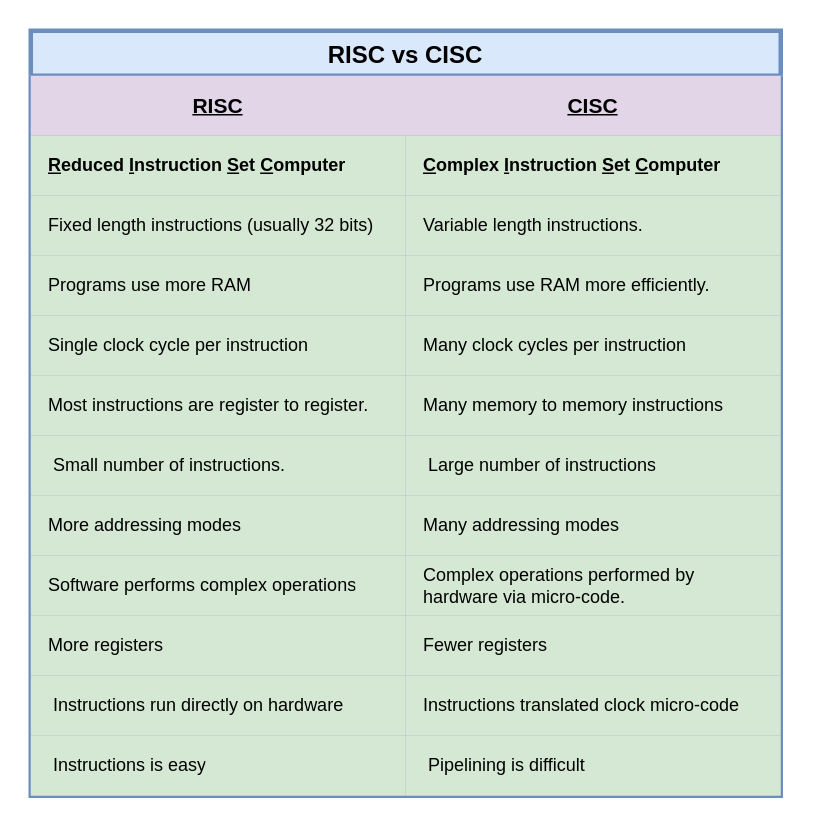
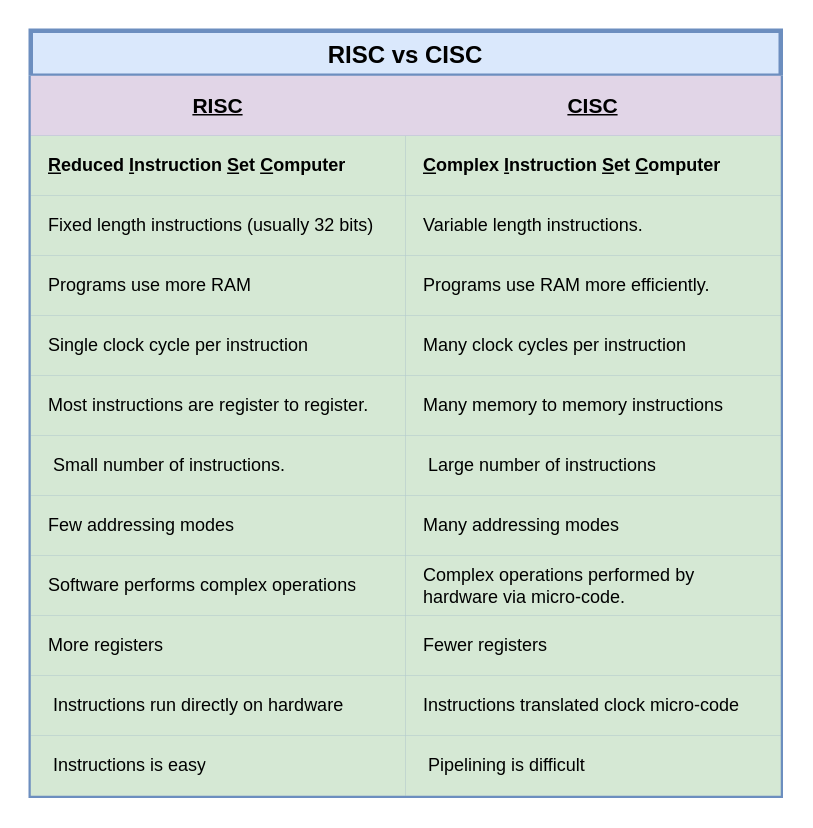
  <mxCell id="0" />
  <mxCell id="1" parent="0" />
  <mxCell id="2" value="RISC vs CISC" style="shape=table;startSize=30;container=1;collapsible=0;childLayout=tableLayout;fontStyle=1;fillColor=#dae8fc;strokeColor=#6c8ebf;strokeWidth=3;fontSize=16;" parent="1" vertex="1"><mxGeometry x="20" y="20" width="500" height="510" as="geometry" /></mxCell>
  <mxCell id="3" value="" style="shape=tableRow;horizontal=0;startSize=0;swimlaneHead=0;swimlaneBody=0;top=0;left=0;bottom=0;right=0;collapsible=0;dropTarget=0;fillColor=#e1d5e7;points=[[0,0.5],[1,0.5]];portConstraint=eastwest;strokeColor=#9673a6;" parent="2" vertex="1"><mxGeometry y="30" width="500" height="40" as="geometry" /></mxCell>
  <mxCell id="4" value="&lt;b&gt;&lt;u&gt;&lt;font style=&quot;font-size: 14px&quot;&gt;RISC&lt;/font&gt;&lt;/u&gt;&lt;/b&gt;" style="shape=partialRectangle;html=1;whiteSpace=wrap;connectable=0;overflow=hidden;fillColor=none;top=0;left=0;bottom=0;right=0;pointerEvents=1;strokeWidth=2;" parent="3" vertex="1"><mxGeometry width="250" height="40" as="geometry"><mxRectangle width="250" height="40" as="alternateBounds" /></mxGeometry></mxCell>
  <mxCell id="5" value="&lt;b&gt;&lt;u&gt;&lt;font style=&quot;font-size: 14px&quot;&gt;CISC&lt;/font&gt;&lt;/u&gt;&lt;/b&gt;" style="shape=partialRectangle;html=1;whiteSpace=wrap;connectable=0;overflow=hidden;fillColor=none;top=0;left=0;bottom=0;right=0;pointerEvents=1;strokeWidth=2;" parent="3" vertex="1"><mxGeometry x="250" width="250" height="40" as="geometry"><mxRectangle width="250" height="40" as="alternateBounds" /></mxGeometry></mxCell>
  <mxCell id="6" value="" style="shape=tableRow;horizontal=0;startSize=0;swimlaneHead=0;swimlaneBody=0;top=0;left=0;bottom=0;right=0;collapsible=0;dropTarget=0;fillColor=none;points=[[0,0.5],[1,0.5]];portConstraint=eastwest;" parent="2" vertex="1"><mxGeometry y="70" width="500" height="40" as="geometry" /></mxCell>
  <mxCell id="7" value="&lt;b&gt;&amp;nbsp; &amp;nbsp;&lt;u&gt;R&lt;/u&gt;educed &lt;u&gt;I&lt;/u&gt;nstruction &lt;u&gt;S&lt;/u&gt;et &lt;u&gt;C&lt;/u&gt;omputer&lt;/b&gt;" style="shape=partialRectangle;html=1;whiteSpace=wrap;connectable=0;overflow=hidden;fillColor=#d5e8d4;top=0;left=0;bottom=0;right=0;pointerEvents=1;align=left;strokeColor=#82b366;strokeWidth=3;" parent="6" vertex="1"><mxGeometry width="250" height="40" as="geometry"><mxRectangle width="250" height="40" as="alternateBounds" /></mxGeometry></mxCell>
  <mxCell id="8" value="&lt;b&gt;&amp;nbsp; &amp;nbsp;&lt;u&gt;C&lt;/u&gt;omplex &lt;u&gt;I&lt;/u&gt;nstruction &lt;u&gt;S&lt;/u&gt;et &lt;u&gt;C&lt;/u&gt;omputer&lt;/b&gt;" style="shape=partialRectangle;html=1;whiteSpace=wrap;connectable=0;overflow=hidden;fillColor=#d5e8d4;top=0;left=0;bottom=0;right=0;pointerEvents=1;align=left;strokeColor=#82b366;" parent="6" vertex="1"><mxGeometry x="250" width="250" height="40" as="geometry"><mxRectangle width="250" height="40" as="alternateBounds" /></mxGeometry></mxCell>
  <mxCell id="9" value="" style="shape=tableRow;horizontal=0;startSize=0;swimlaneHead=0;swimlaneBody=0;top=0;left=0;bottom=0;right=0;collapsible=0;dropTarget=0;fillColor=none;points=[[0,0.5],[1,0.5]];portConstraint=eastwest;" parent="2" vertex="1"><mxGeometry y="110" width="500" height="40" as="geometry" /></mxCell>
  <mxCell id="10" value="&amp;nbsp; &amp;nbsp;Fixed length instructions (usually 32 bits)" style="shape=partialRectangle;html=1;whiteSpace=wrap;connectable=0;overflow=hidden;fillColor=#d5e8d4;top=0;left=0;bottom=0;right=0;pointerEvents=1;align=left;strokeColor=#82b366;" parent="9" vertex="1"><mxGeometry width="250" height="40" as="geometry"><mxRectangle width="250" height="40" as="alternateBounds" /></mxGeometry></mxCell>
  <mxCell id="11" value="&amp;nbsp; &amp;nbsp;Variable length instructions." style="shape=partialRectangle;html=1;whiteSpace=wrap;connectable=0;overflow=hidden;fillColor=#d5e8d4;top=0;left=0;bottom=0;right=0;pointerEvents=1;align=left;strokeColor=#82b366;" parent="9" vertex="1"><mxGeometry x="250" width="250" height="40" as="geometry"><mxRectangle width="250" height="40" as="alternateBounds" /></mxGeometry></mxCell>
  <mxCell id="12" value="" style="shape=tableRow;horizontal=0;startSize=0;swimlaneHead=0;swimlaneBody=0;top=0;left=0;bottom=0;right=0;collapsible=0;dropTarget=0;fillColor=none;points=[[0,0.5],[1,0.5]];portConstraint=eastwest;" parent="2" vertex="1"><mxGeometry y="150" width="500" height="40" as="geometry" /></mxCell>
  <mxCell id="13" value="&amp;nbsp; &amp;nbsp;Programs use more RAM" style="shape=partialRectangle;html=1;whiteSpace=wrap;connectable=0;overflow=hidden;fillColor=#d5e8d4;top=0;left=0;bottom=0;right=0;pointerEvents=1;align=left;strokeColor=#82b366;" parent="12" vertex="1"><mxGeometry width="250" height="40" as="geometry"><mxRectangle width="250" height="40" as="alternateBounds" /></mxGeometry></mxCell>
  <mxCell id="14" value="&amp;nbsp; &amp;nbsp;Programs use RAM more efficiently." style="shape=partialRectangle;html=1;whiteSpace=wrap;connectable=0;overflow=hidden;fillColor=#d5e8d4;top=0;left=0;bottom=0;right=0;pointerEvents=1;align=left;strokeColor=#82b366;" parent="12" vertex="1"><mxGeometry x="250" width="250" height="40" as="geometry"><mxRectangle width="250" height="40" as="alternateBounds" /></mxGeometry></mxCell>
  <mxCell id="15" value="" style="shape=tableRow;horizontal=0;startSize=0;swimlaneHead=0;swimlaneBody=0;top=0;left=0;bottom=0;right=0;collapsible=0;dropTarget=0;fillColor=none;points=[[0,0.5],[1,0.5]];portConstraint=eastwest;" parent="2" vertex="1"><mxGeometry y="190" width="500" height="40" as="geometry" /></mxCell>
  <mxCell id="16" value="&amp;nbsp; &amp;nbsp;Single clock cycle per instruction" style="shape=partialRectangle;html=1;whiteSpace=wrap;connectable=0;overflow=hidden;fillColor=#d5e8d4;top=0;left=0;bottom=0;right=0;pointerEvents=1;align=left;strokeColor=#82b366;" parent="15" vertex="1"><mxGeometry width="250" height="40" as="geometry"><mxRectangle width="250" height="40" as="alternateBounds" /></mxGeometry></mxCell>
  <mxCell id="17" value="&amp;nbsp; &amp;nbsp;Many clock cycles per instruction" style="shape=partialRectangle;html=1;whiteSpace=wrap;connectable=0;overflow=hidden;fillColor=#d5e8d4;top=0;left=0;bottom=0;right=0;pointerEvents=1;align=left;strokeColor=#82b366;" parent="15" vertex="1"><mxGeometry x="250" width="250" height="40" as="geometry"><mxRectangle width="250" height="40" as="alternateBounds" /></mxGeometry></mxCell>
  <mxCell id="18" value="" style="shape=tableRow;horizontal=0;startSize=0;swimlaneHead=0;swimlaneBody=0;top=0;left=0;bottom=0;right=0;collapsible=0;dropTarget=0;fillColor=none;points=[[0,0.5],[1,0.5]];portConstraint=eastwest;" parent="2" vertex="1"><mxGeometry y="230" width="500" height="40" as="geometry" /></mxCell>
  <mxCell id="19" value="&amp;nbsp; &amp;nbsp;Most instructions are register to register." style="shape=partialRectangle;html=1;whiteSpace=wrap;connectable=0;overflow=hidden;fillColor=#d5e8d4;top=0;left=0;bottom=0;right=0;pointerEvents=1;align=left;strokeColor=#82b366;" parent="18" vertex="1"><mxGeometry width="250" height="40" as="geometry"><mxRectangle width="250" height="40" as="alternateBounds" /></mxGeometry></mxCell>
  <mxCell id="20" value="&amp;nbsp; &amp;nbsp;Many memory to memory instructions" style="shape=partialRectangle;html=1;whiteSpace=wrap;connectable=0;overflow=hidden;fillColor=#d5e8d4;top=0;left=0;bottom=0;right=0;pointerEvents=1;align=left;strokeColor=#82b366;" parent="18" vertex="1"><mxGeometry x="250" width="250" height="40" as="geometry"><mxRectangle width="250" height="40" as="alternateBounds" /></mxGeometry></mxCell>
  <mxCell id="21" style="shape=tableRow;horizontal=0;startSize=0;swimlaneHead=0;swimlaneBody=0;top=0;left=0;bottom=0;right=0;collapsible=0;dropTarget=0;fillColor=none;points=[[0,0.5],[1,0.5]];portConstraint=eastwest;" vertex="1" parent="2"><mxGeometry y="270" width="500" height="40" as="geometry" /></mxCell>
  <mxCell id="22" value="&amp;nbsp; &amp;nbsp; Small number of instructions." style="shape=partialRectangle;html=1;whiteSpace=wrap;connectable=0;overflow=hidden;fillColor=#d5e8d4;top=0;left=0;bottom=0;right=0;pointerEvents=1;align=left;strokeColor=#82b366;" vertex="1" parent="21"><mxGeometry width="250" height="40" as="geometry"><mxRectangle width="250" height="40" as="alternateBounds" /></mxGeometry></mxCell>
  <mxCell id="23" value="&amp;nbsp; &amp;nbsp; Large number of instructions" style="shape=partialRectangle;html=1;whiteSpace=wrap;connectable=0;overflow=hidden;fillColor=#d5e8d4;top=0;left=0;bottom=0;right=0;pointerEvents=1;align=left;strokeColor=#82b366;" vertex="1" parent="21"><mxGeometry x="250" width="250" height="40" as="geometry"><mxRectangle width="250" height="40" as="alternateBounds" /></mxGeometry></mxCell>
  <mxCell id="24" value="" style="shape=tableRow;horizontal=0;startSize=0;swimlaneHead=0;swimlaneBody=0;top=0;left=0;bottom=0;right=0;collapsible=0;dropTarget=0;fillColor=none;points=[[0,0.5],[1,0.5]];portConstraint=eastwest;" parent="2" vertex="1"><mxGeometry y="310" width="500" height="40" as="geometry" /></mxCell>
- <mxCell id="25" value="&amp;nbsp; &amp;nbsp;More addressing modes" style="shape=partialRectangle;html=1;whiteSpace=wrap;connectable=0;overflow=hidden;fillColor=#d5e8d4;top=0;left=0;bottom=0;right=0;pointerEvents=1;align=left;strokeColor=#82b366;" parent="24" vertex="1"><mxGeometry width="250" height="40" as="geometry"><mxRectangle width="250" height="40" as="alternateBounds" /></mxGeometry></mxCell>
+ <mxCell id="25" value="&amp;nbsp; &amp;nbsp;Few addressing modes" style="shape=partialRectangle;html=1;whiteSpace=wrap;connectable=0;overflow=hidden;fillColor=#d5e8d4;top=0;left=0;bottom=0;right=0;pointerEvents=1;align=left;strokeColor=#82b366;" parent="24" vertex="1"><mxGeometry width="250" height="40" as="geometry"><mxRectangle width="250" height="40" as="alternateBounds" /></mxGeometry></mxCell>
  <mxCell id="26" value="&amp;nbsp; &amp;nbsp;Many addressing modes" style="shape=partialRectangle;html=1;whiteSpace=wrap;connectable=0;overflow=hidden;fillColor=#d5e8d4;top=0;left=0;bottom=0;right=0;pointerEvents=1;align=left;strokeColor=#82b366;" parent="24" vertex="1"><mxGeometry x="250" width="250" height="40" as="geometry"><mxRectangle width="250" height="40" as="alternateBounds" /></mxGeometry></mxCell>
  <mxCell id="27" value="" style="shape=tableRow;horizontal=0;startSize=0;swimlaneHead=0;swimlaneBody=0;top=0;left=0;bottom=0;right=0;collapsible=0;dropTarget=0;fillColor=none;points=[[0,0.5],[1,0.5]];portConstraint=eastwest;" parent="2" vertex="1"><mxGeometry y="350" width="500" height="40" as="geometry" /></mxCell>
  <mxCell id="28" value="&amp;nbsp; &amp;nbsp;Software performs complex operations" style="shape=partialRectangle;html=1;whiteSpace=wrap;connectable=0;overflow=hidden;fillColor=#d5e8d4;top=0;left=0;bottom=0;right=0;pointerEvents=1;align=left;strokeColor=#82b366;" parent="27" vertex="1"><mxGeometry width="250" height="40" as="geometry"><mxRectangle width="250" height="40" as="alternateBounds" /></mxGeometry></mxCell>
  <mxCell id="29" value="&amp;nbsp; &amp;nbsp;Complex operations performed by &lt;br&gt;&amp;nbsp; &amp;nbsp;hardware via micro-code." style="shape=partialRectangle;html=1;whiteSpace=wrap;connectable=0;overflow=hidden;fillColor=#d5e8d4;top=0;left=0;bottom=0;right=0;pointerEvents=1;align=left;strokeColor=#82b366;" parent="27" vertex="1"><mxGeometry x="250" width="250" height="40" as="geometry"><mxRectangle width="250" height="40" as="alternateBounds" /></mxGeometry></mxCell>
  <mxCell id="30" value="" style="shape=tableRow;horizontal=0;startSize=0;swimlaneHead=0;swimlaneBody=0;top=0;left=0;bottom=0;right=0;collapsible=0;dropTarget=0;fillColor=none;points=[[0,0.5],[1,0.5]];portConstraint=eastwest;" parent="2" vertex="1"><mxGeometry y="390" width="500" height="40" as="geometry" /></mxCell>
  <mxCell id="31" value="&amp;nbsp; &amp;nbsp;More registers" style="shape=partialRectangle;html=1;whiteSpace=wrap;connectable=0;overflow=hidden;fillColor=#d5e8d4;top=0;left=0;bottom=0;right=0;pointerEvents=1;align=left;strokeColor=#82b366;" parent="30" vertex="1"><mxGeometry width="250" height="40" as="geometry"><mxRectangle width="250" height="40" as="alternateBounds" /></mxGeometry></mxCell>
  <mxCell id="32" value="&amp;nbsp; &amp;nbsp;Fewer registers" style="shape=partialRectangle;html=1;whiteSpace=wrap;connectable=0;overflow=hidden;fillColor=#d5e8d4;top=0;left=0;bottom=0;right=0;pointerEvents=1;align=left;strokeColor=#82b366;" parent="30" vertex="1"><mxGeometry x="250" width="250" height="40" as="geometry"><mxRectangle width="250" height="40" as="alternateBounds" /></mxGeometry></mxCell>
  <mxCell id="33" value="" style="shape=tableRow;horizontal=0;startSize=0;swimlaneHead=0;swimlaneBody=0;top=0;left=0;bottom=0;right=0;collapsible=0;dropTarget=0;fillColor=none;points=[[0,0.5],[1,0.5]];portConstraint=eastwest;" parent="2" vertex="1"><mxGeometry y="430" width="500" height="40" as="geometry" /></mxCell>
  <mxCell id="34" value="&amp;nbsp; &amp;nbsp; Instructions run directly on hardware" style="shape=partialRectangle;html=1;whiteSpace=wrap;connectable=0;overflow=hidden;fillColor=#d5e8d4;top=0;left=0;bottom=0;right=0;pointerEvents=1;align=left;strokeColor=#82b366;" parent="33" vertex="1"><mxGeometry width="250" height="40" as="geometry"><mxRectangle width="250" height="40" as="alternateBounds" /></mxGeometry></mxCell>
  <mxCell id="35" value="&amp;nbsp; &amp;nbsp;Instructions translated clock micro-code" style="shape=partialRectangle;html=1;whiteSpace=wrap;connectable=0;overflow=hidden;fillColor=#d5e8d4;top=0;left=0;bottom=0;right=0;pointerEvents=1;align=left;strokeColor=#82b366;" parent="33" vertex="1"><mxGeometry x="250" width="250" height="40" as="geometry"><mxRectangle width="250" height="40" as="alternateBounds" /></mxGeometry></mxCell>
  <mxCell id="36" value="" style="shape=tableRow;horizontal=0;startSize=0;swimlaneHead=0;swimlaneBody=0;top=0;left=0;bottom=0;right=0;collapsible=0;dropTarget=0;fillColor=none;points=[[0,0.5],[1,0.5]];portConstraint=eastwest;" parent="2" vertex="1"><mxGeometry y="470" width="500" height="40" as="geometry" /></mxCell>
  <mxCell id="37" value="&amp;nbsp; &amp;nbsp; Instructions is easy" style="shape=partialRectangle;html=1;whiteSpace=wrap;connectable=0;overflow=hidden;fillColor=#d5e8d4;top=0;left=0;bottom=0;right=0;pointerEvents=1;align=left;strokeColor=#82b366;" parent="36" vertex="1"><mxGeometry width="250" height="40" as="geometry"><mxRectangle width="250" height="40" as="alternateBounds" /></mxGeometry></mxCell>
  <mxCell id="38" value="&amp;nbsp; &amp;nbsp; Pipelining is difficult" style="shape=partialRectangle;html=1;whiteSpace=wrap;connectable=0;overflow=hidden;fillColor=#d5e8d4;top=0;left=0;bottom=0;right=0;pointerEvents=1;align=left;strokeColor=#82b366;" parent="36" vertex="1"><mxGeometry x="250" width="250" height="40" as="geometry"><mxRectangle width="250" height="40" as="alternateBounds" /></mxGeometry></mxCell>
